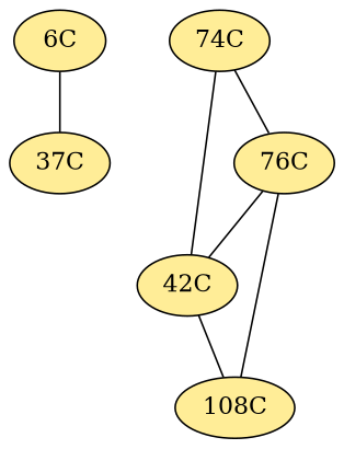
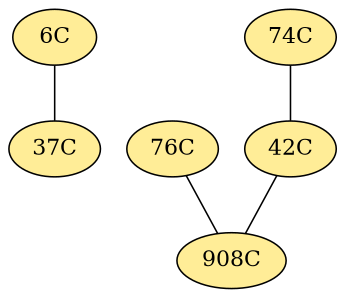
  graph {
    node [fillcolor="#FFED97" style=radial]
    edge [penwidth=1]
    "6C"
    "37C"
    "42C"
-   "108C"
+   "108C" [label="908C"]
    "74C"
    "76C"
    "6C" -- "37C"
    "42C" -- "108C"
    "74C" -- "42C"
-   "74C" -- "76C"
-   "76C" -- "42C"
    "76C" -- "108C"
  }
